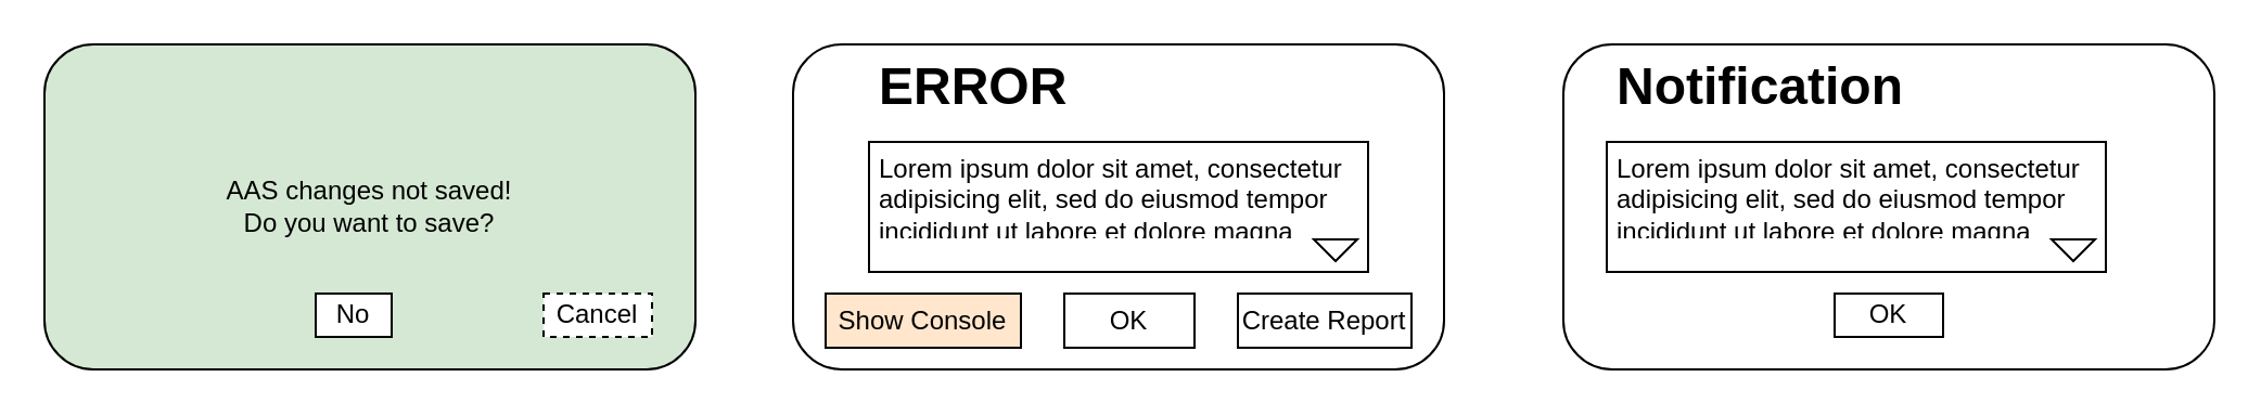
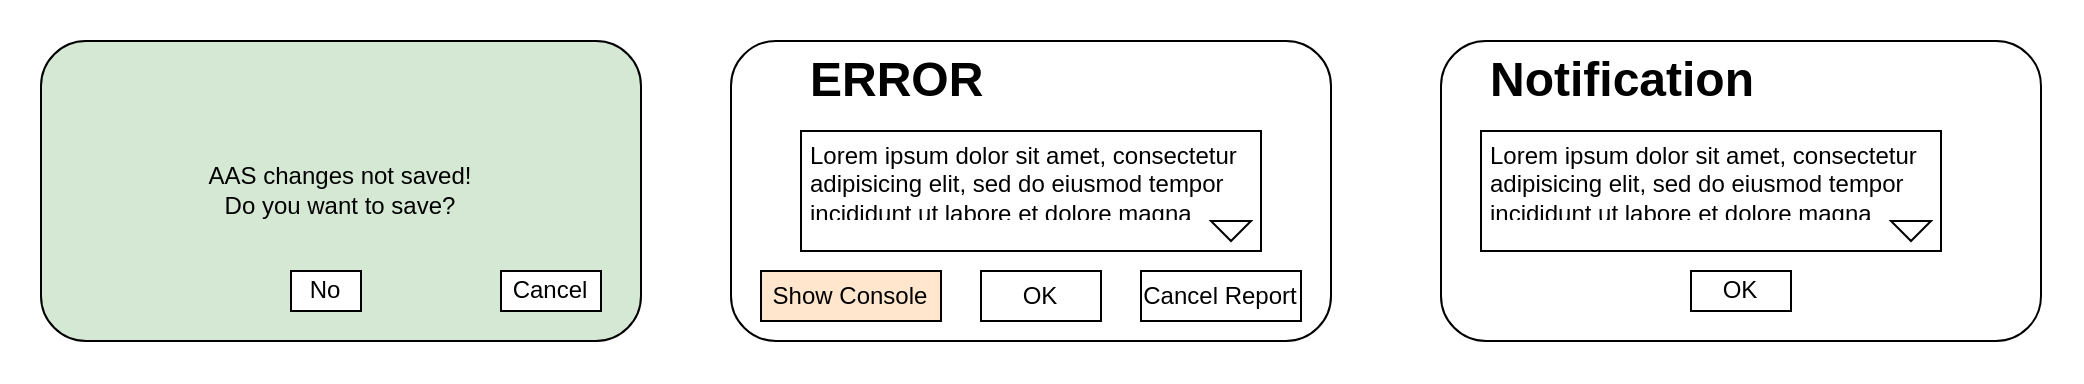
  <mxCell id="0" />
  <mxCell id="1" parent="0" />
  <mxCell id="2" value="" style="rounded=1;whiteSpace=wrap;html=1;" vertex="1" parent="1"><mxGeometry x="365" y="20" width="300" height="150" as="geometry" /></mxCell>
  <mxCell id="3" value="" style="rounded=1;whiteSpace=wrap;html=1;" vertex="1" parent="1"><mxGeometry x="720" y="20" width="300" height="150" as="geometry" /></mxCell>
  <mxCell id="4" value="Show Console" style="rounded=0;whiteSpace=wrap;html=1;fillColor=#ffe6cc;" vertex="1" parent="1"><mxGeometry x="380" y="135" width="90" height="25" as="geometry" /></mxCell>
  <mxCell id="5" value="OK" style="rounded=0;whiteSpace=wrap;html=1;" vertex="1" parent="1"><mxGeometry x="845" y="135" width="50" height="20" as="geometry" /></mxCell>
  <mxCell id="6" value="AAS changes not saved!&lt;br&gt;Do you want to save?" style="rounded=1;whiteSpace=wrap;html=1;fillColor=#d5e8d4;" vertex="1" parent="1"><mxGeometry x="20" y="20" width="300" height="150" as="geometry" /></mxCell>
  <mxCell id="7" value="No" style="rounded=0;whiteSpace=wrap;html=1;" vertex="1" parent="1"><mxGeometry x="145" y="135" width="35" height="20" as="geometry" /></mxCell>
- <mxCell id="8" value="Cancel" style="rounded=0;whiteSpace=wrap;html=1;dashed=1;" vertex="1" parent="1"><mxGeometry x="250" y="135" width="50" height="20" as="geometry" /></mxCell>
+ <mxCell id="8" value="Cancel" style="rounded=0;whiteSpace=wrap;html=1;" vertex="1" parent="1"><mxGeometry x="250" y="135" width="50" height="20" as="geometry" /></mxCell>
  <mxCell id="9" value="OK" style="rounded=0;whiteSpace=wrap;html=1;" vertex="1" parent="1"><mxGeometry x="490" y="135" width="60" height="25" as="geometry" /></mxCell>
- <mxCell id="10" value="Create Report" style="rounded=0;whiteSpace=wrap;html=1;" vertex="1" parent="1"><mxGeometry x="570" y="135" width="80" height="25" as="geometry" /></mxCell>
+ <mxCell id="10" value="Cancel Report" style="rounded=0;whiteSpace=wrap;html=1;" vertex="1" parent="1"><mxGeometry x="570" y="135" width="80" height="25" as="geometry" /></mxCell>
  <mxCell id="11" value="" style="rounded=0;whiteSpace=wrap;html=1;" vertex="1" parent="1"><mxGeometry x="400" y="65" width="230" height="60" as="geometry" /></mxCell>
  <mxCell id="12" value="&lt;h1&gt;ERROR&lt;/h1&gt;&lt;p&gt;Lorem ipsum dolor sit amet, consectetur adipisicing elit, sed do eiusmod tempor incididunt ut labore et dolore magna aliqua.&lt;/p&gt;" style="text;html=1;strokeColor=none;fillColor=none;spacing=5;spacingTop=-20;whiteSpace=wrap;overflow=hidden;rounded=0;" vertex="1" parent="1"><mxGeometry x="400" y="20" width="230" height="90" as="geometry" /></mxCell>
  <mxCell id="13" value="" style="triangle;whiteSpace=wrap;html=1;rotation=90;" vertex="1" parent="1"><mxGeometry x="610" y="105" width="10" height="20" as="geometry" /></mxCell>
  <mxCell id="14" value="" style="rounded=0;whiteSpace=wrap;html=1;" vertex="1" parent="1"><mxGeometry x="740" y="65" width="230" height="60" as="geometry" /></mxCell>
  <mxCell id="15" value="&lt;h1&gt;Notification&lt;/h1&gt;&lt;p&gt;Lorem ipsum dolor sit amet, consectetur adipisicing elit, sed do eiusmod tempor incididunt ut labore et dolore magna aliqua.&lt;/p&gt;" style="text;html=1;strokeColor=none;fillColor=none;spacing=5;spacingTop=-20;whiteSpace=wrap;overflow=hidden;rounded=0;" vertex="1" parent="1"><mxGeometry x="740" y="20" width="230" height="90" as="geometry" /></mxCell>
  <mxCell id="16" value="" style="triangle;whiteSpace=wrap;html=1;rotation=90;" vertex="1" parent="1"><mxGeometry x="950" y="105" width="10" height="20" as="geometry" /></mxCell>
